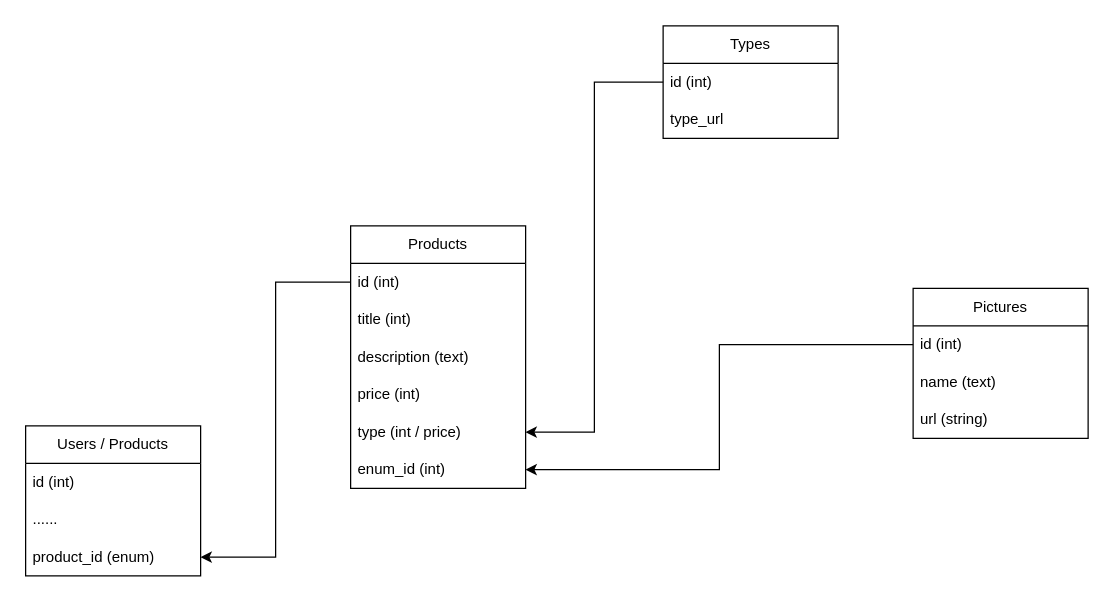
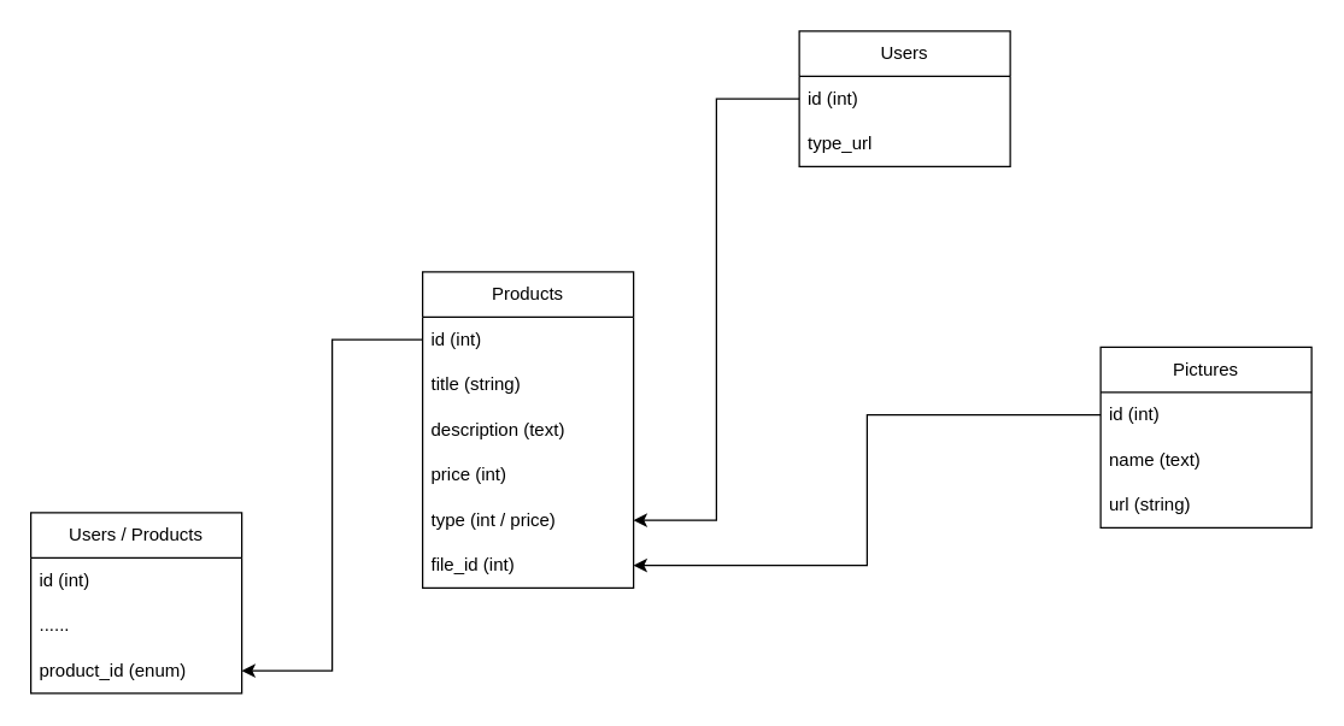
  <mxCell id="0" />
  <mxCell id="1" parent="0" />
  <mxCell id="2" value="Products" style="swimlane;fontStyle=0;childLayout=stackLayout;horizontal=1;startSize=30;horizontalStack=0;resizeParent=1;resizeParentMax=0;resizeLast=0;collapsible=1;marginBottom=0;whiteSpace=wrap;html=1;" vertex="1" parent="1"><mxGeometry x="280" y="180" width="140" height="210" as="geometry" /></mxCell>
  <mxCell id="3" value="id (int)" style="text;strokeColor=none;fillColor=none;align=left;verticalAlign=middle;spacingLeft=4;spacingRight=4;overflow=hidden;points=[[0,0.5],[1,0.5]];portConstraint=eastwest;rotatable=0;whiteSpace=wrap;html=1;" vertex="1" parent="2"><mxGeometry y="30" width="140" height="30" as="geometry" /></mxCell>
- <mxCell id="4" value="title (int)" style="text;strokeColor=none;fillColor=none;align=left;verticalAlign=middle;spacingLeft=4;spacingRight=4;overflow=hidden;points=[[0,0.5],[1,0.5]];portConstraint=eastwest;rotatable=0;whiteSpace=wrap;html=1;" vertex="1" parent="2"><mxGeometry y="60" width="140" height="30" as="geometry" /></mxCell>
+ <mxCell id="4" value="title (string)" style="text;strokeColor=none;fillColor=none;align=left;verticalAlign=middle;spacingLeft=4;spacingRight=4;overflow=hidden;points=[[0,0.5],[1,0.5]];portConstraint=eastwest;rotatable=0;whiteSpace=wrap;html=1;" vertex="1" parent="2"><mxGeometry y="60" width="140" height="30" as="geometry" /></mxCell>
  <mxCell id="5" value="description (text)" style="text;strokeColor=none;fillColor=none;align=left;verticalAlign=middle;spacingLeft=4;spacingRight=4;overflow=hidden;points=[[0,0.5],[1,0.5]];portConstraint=eastwest;rotatable=0;whiteSpace=wrap;html=1;" vertex="1" parent="2"><mxGeometry y="90" width="140" height="30" as="geometry" /></mxCell>
  <mxCell id="6" value="price (int)" style="text;strokeColor=none;fillColor=none;align=left;verticalAlign=middle;spacingLeft=4;spacingRight=4;overflow=hidden;points=[[0,0.5],[1,0.5]];portConstraint=eastwest;rotatable=0;whiteSpace=wrap;html=1;" vertex="1" parent="2"><mxGeometry y="120" width="140" height="30" as="geometry" /></mxCell>
  <mxCell id="7" value="type (int / price)" style="text;strokeColor=none;fillColor=none;align=left;verticalAlign=middle;spacingLeft=4;spacingRight=4;overflow=hidden;points=[[0,0.5],[1,0.5]];portConstraint=eastwest;rotatable=0;whiteSpace=wrap;html=1;" vertex="1" parent="2"><mxGeometry y="150" width="140" height="30" as="geometry" /></mxCell>
- <mxCell id="8" value="enum_id (int)" style="text;strokeColor=none;fillColor=none;align=left;verticalAlign=middle;spacingLeft=4;spacingRight=4;overflow=hidden;points=[[0,0.5],[1,0.5]];portConstraint=eastwest;rotatable=0;whiteSpace=wrap;html=1;" vertex="1" parent="2"><mxGeometry y="180" width="140" height="30" as="geometry" /></mxCell>
- <mxCell id="9" value="Types" style="swimlane;fontStyle=0;childLayout=stackLayout;horizontal=1;startSize=30;horizontalStack=0;resizeParent=1;resizeParentMax=0;resizeLast=0;collapsible=1;marginBottom=0;whiteSpace=wrap;html=1;" vertex="1" parent="1"><mxGeometry x="530" y="20" width="140" height="90" as="geometry" /></mxCell>
+ <mxCell id="8" value="file_id (int)" style="text;strokeColor=none;fillColor=none;align=left;verticalAlign=middle;spacingLeft=4;spacingRight=4;overflow=hidden;points=[[0,0.5],[1,0.5]];portConstraint=eastwest;rotatable=0;whiteSpace=wrap;html=1;" vertex="1" parent="2"><mxGeometry y="180" width="140" height="30" as="geometry" /></mxCell>
+ <mxCell id="9" value="Users" style="swimlane;fontStyle=0;childLayout=stackLayout;horizontal=1;startSize=30;horizontalStack=0;resizeParent=1;resizeParentMax=0;resizeLast=0;collapsible=1;marginBottom=0;whiteSpace=wrap;html=1;" vertex="1" parent="1"><mxGeometry x="530" y="20" width="140" height="90" as="geometry" /></mxCell>
  <mxCell id="10" value="id (int)" style="text;strokeColor=none;fillColor=none;align=left;verticalAlign=middle;spacingLeft=4;spacingRight=4;overflow=hidden;points=[[0,0.5],[1,0.5]];portConstraint=eastwest;rotatable=0;whiteSpace=wrap;html=1;" vertex="1" parent="9"><mxGeometry y="30" width="140" height="30" as="geometry" /></mxCell>
  <mxCell id="11" value="type_url" style="text;strokeColor=none;fillColor=none;align=left;verticalAlign=middle;spacingLeft=4;spacingRight=4;overflow=hidden;points=[[0,0.5],[1,0.5]];portConstraint=eastwest;rotatable=0;whiteSpace=wrap;html=1;" vertex="1" parent="9"><mxGeometry y="60" width="140" height="30" as="geometry" /></mxCell>
  <mxCell id="12" value="Pictures" style="swimlane;fontStyle=0;childLayout=stackLayout;horizontal=1;startSize=30;horizontalStack=0;resizeParent=1;resizeParentMax=0;resizeLast=0;collapsible=1;marginBottom=0;whiteSpace=wrap;html=1;" vertex="1" parent="1"><mxGeometry x="730" y="230" width="140" height="120" as="geometry" /></mxCell>
  <mxCell id="13" value="id (int)" style="text;strokeColor=none;fillColor=none;align=left;verticalAlign=middle;spacingLeft=4;spacingRight=4;overflow=hidden;points=[[0,0.5],[1,0.5]];portConstraint=eastwest;rotatable=0;whiteSpace=wrap;html=1;" vertex="1" parent="12"><mxGeometry y="30" width="140" height="30" as="geometry" /></mxCell>
  <mxCell id="14" value="name (text)" style="text;strokeColor=none;fillColor=none;align=left;verticalAlign=middle;spacingLeft=4;spacingRight=4;overflow=hidden;points=[[0,0.5],[1,0.5]];portConstraint=eastwest;rotatable=0;whiteSpace=wrap;html=1;" vertex="1" parent="12"><mxGeometry y="60" width="140" height="30" as="geometry" /></mxCell>
  <mxCell id="15" value="url (string)" style="text;strokeColor=none;fillColor=none;align=left;verticalAlign=middle;spacingLeft=4;spacingRight=4;overflow=hidden;points=[[0,0.5],[1,0.5]];portConstraint=eastwest;rotatable=0;whiteSpace=wrap;html=1;" vertex="1" parent="12"><mxGeometry y="90" width="140" height="30" as="geometry" /></mxCell>
  <mxCell id="16" value="Users / Products" style="swimlane;fontStyle=0;childLayout=stackLayout;horizontal=1;startSize=30;horizontalStack=0;resizeParent=1;resizeParentMax=0;resizeLast=0;collapsible=1;marginBottom=0;whiteSpace=wrap;html=1;" vertex="1" parent="1"><mxGeometry x="20" y="340" width="140" height="120" as="geometry" /></mxCell>
  <mxCell id="17" value="id (int)" style="text;strokeColor=none;fillColor=none;align=left;verticalAlign=middle;spacingLeft=4;spacingRight=4;overflow=hidden;points=[[0,0.5],[1,0.5]];portConstraint=eastwest;rotatable=0;whiteSpace=wrap;html=1;" vertex="1" parent="16"><mxGeometry y="30" width="140" height="30" as="geometry" /></mxCell>
  <mxCell id="18" value="......" style="text;strokeColor=none;fillColor=none;align=left;verticalAlign=middle;spacingLeft=4;spacingRight=4;overflow=hidden;points=[[0,0.5],[1,0.5]];portConstraint=eastwest;rotatable=0;whiteSpace=wrap;html=1;" vertex="1" parent="16"><mxGeometry y="60" width="140" height="30" as="geometry" /></mxCell>
  <mxCell id="19" value="product_id (enum)" style="text;strokeColor=none;fillColor=none;align=left;verticalAlign=middle;spacingLeft=4;spacingRight=4;overflow=hidden;points=[[0,0.5],[1,0.5]];portConstraint=eastwest;rotatable=0;whiteSpace=wrap;html=1;" vertex="1" parent="16"><mxGeometry y="90" width="140" height="30" as="geometry" /></mxCell>
  <mxCell id="20" style="edgeStyle=orthogonalEdgeStyle;rounded=0;orthogonalLoop=1;jettySize=auto;html=1;" edge="1" parent="1" source="10" target="7"><mxGeometry relative="1" as="geometry" /></mxCell>
  <mxCell id="21" style="edgeStyle=orthogonalEdgeStyle;rounded=0;orthogonalLoop=1;jettySize=auto;html=1;" edge="1" parent="1" source="13" target="8"><mxGeometry relative="1" as="geometry" /></mxCell>
  <mxCell id="22" style="edgeStyle=orthogonalEdgeStyle;rounded=0;orthogonalLoop=1;jettySize=auto;html=1;" edge="1" parent="1" source="3" target="19"><mxGeometry relative="1" as="geometry" /></mxCell>
